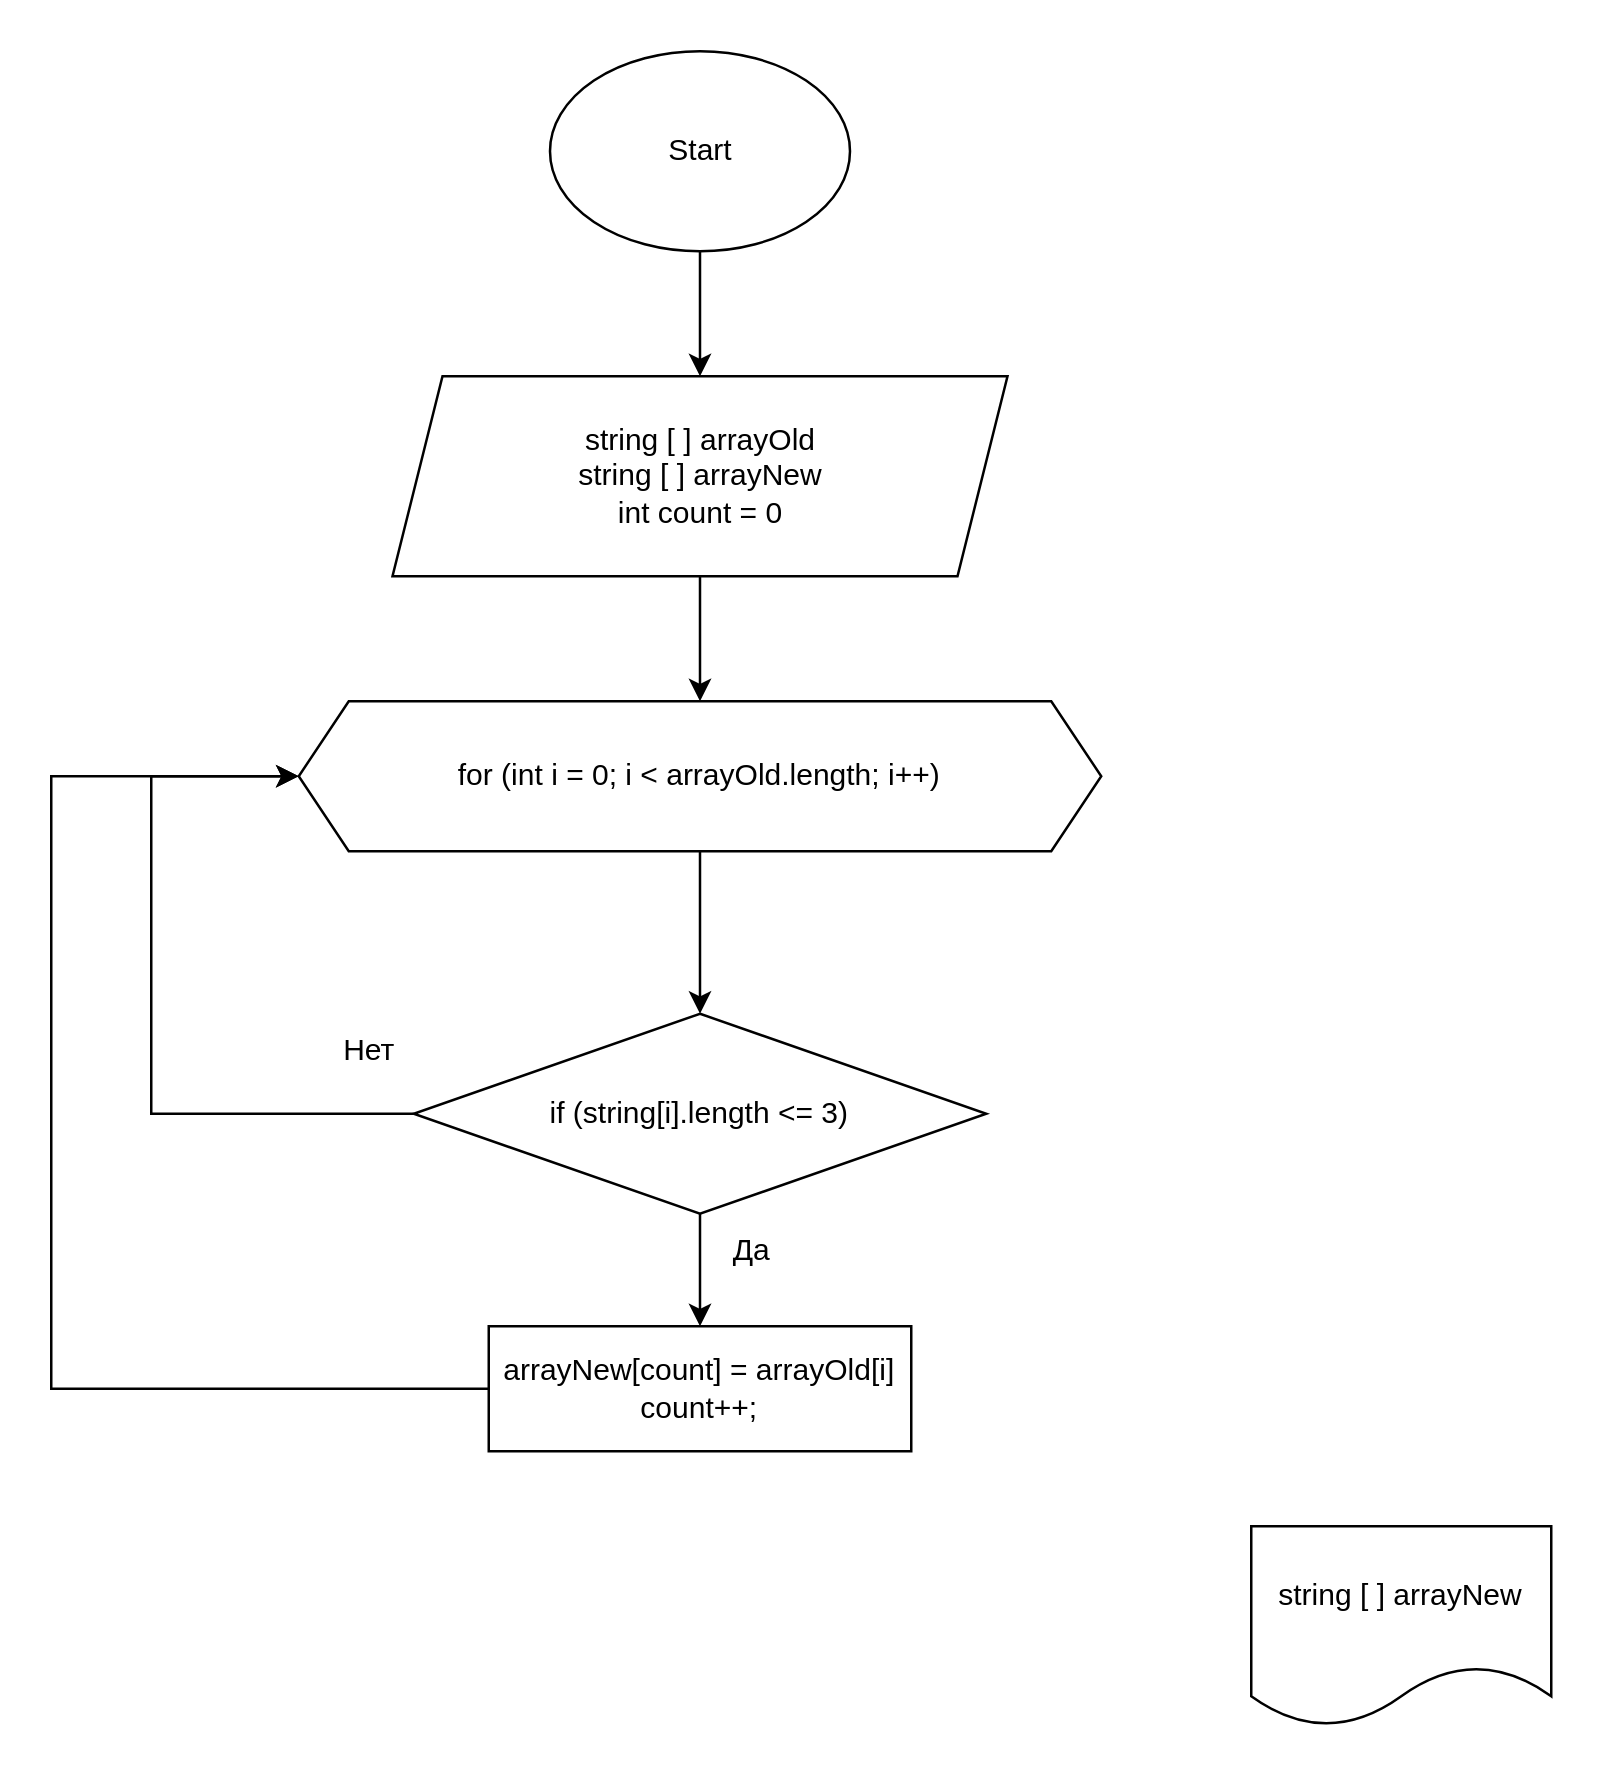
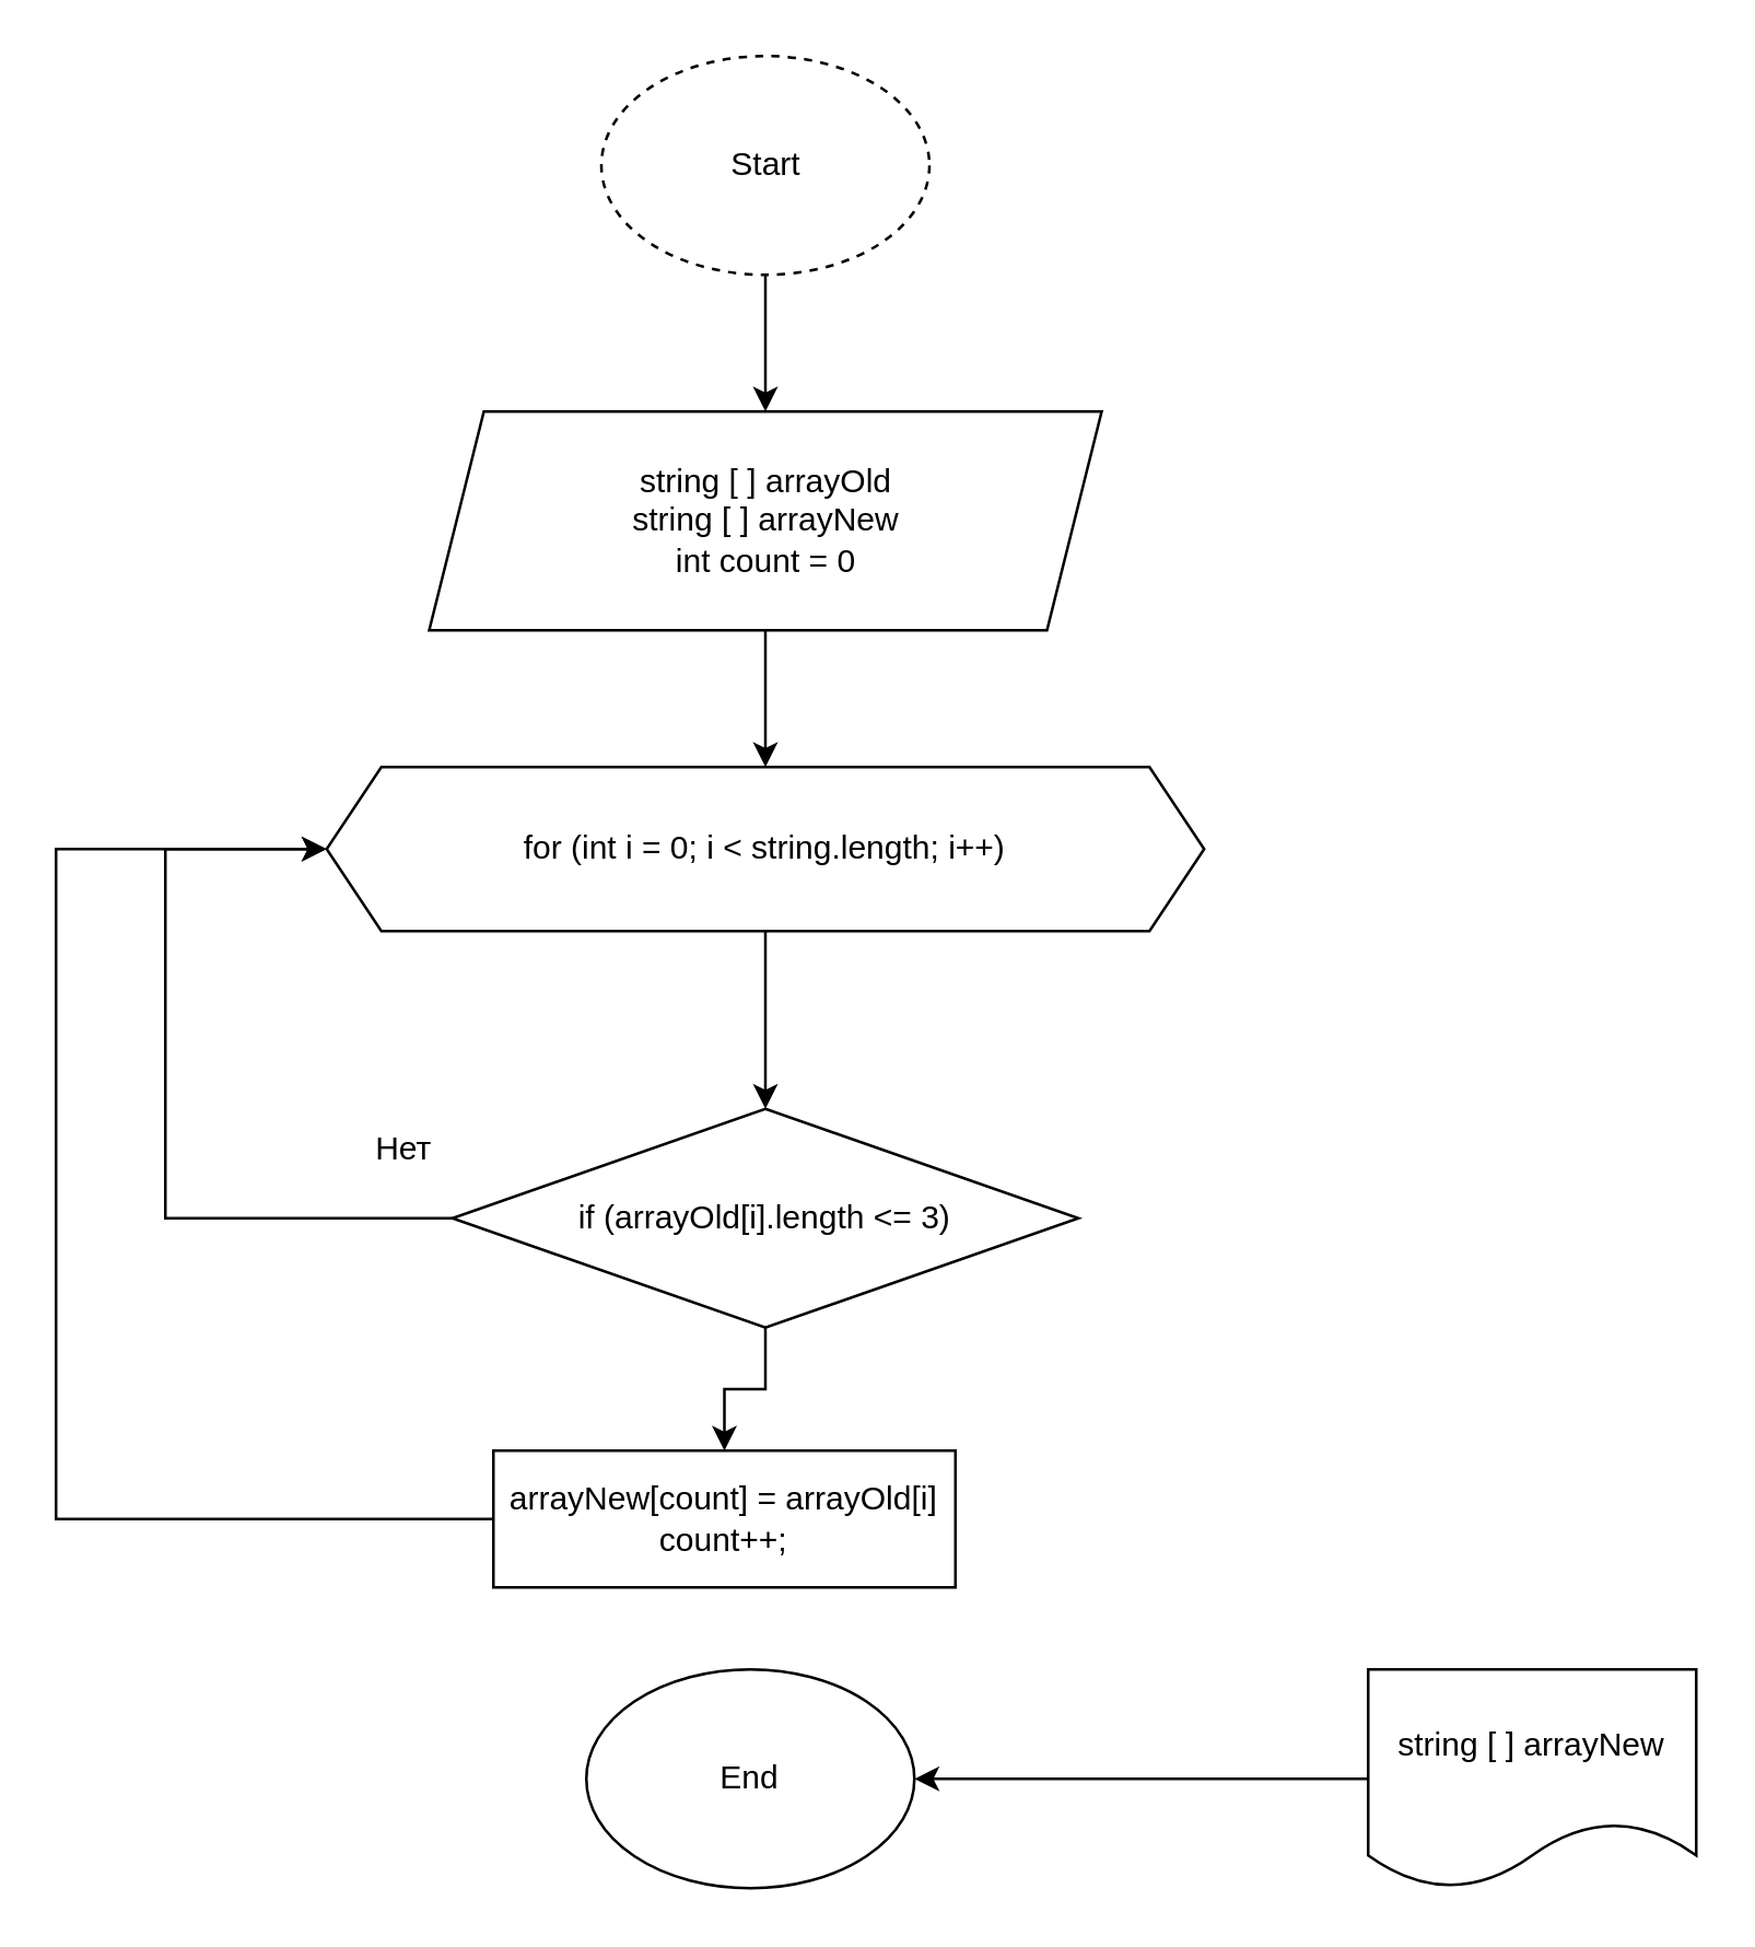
  <mxCell id="0" />
  <mxCell id="1" parent="0" />
  <mxCell id="2" value="" style="edgeStyle=orthogonalEdgeStyle;rounded=0;orthogonalLoop=1;jettySize=auto;html=1;exitX=0.5;exitY=1;exitDx=0;exitDy=0;" edge="1" parent="1" target="4" source="15"><mxGeometry relative="1" as="geometry"><mxPoint x="274" y="120" as="sourcePoint" /></mxGeometry></mxCell>
  <mxCell id="3" value="" style="edgeStyle=orthogonalEdgeStyle;rounded=0;orthogonalLoop=1;jettySize=auto;html=1;" edge="1" parent="1" source="4" target="6"><mxGeometry relative="1" as="geometry" /></mxCell>
  <mxCell id="4" value="string [ ] arrayOld&lt;br&gt;string [ ] arrayNew&lt;br&gt;int count = 0" style="shape=parallelogram;perimeter=parallelogramPerimeter;whiteSpace=wrap;html=1;fixedSize=1;" vertex="1" parent="1"><mxGeometry x="156.5" y="150" width="246" height="80" as="geometry" /></mxCell>
  <mxCell id="5" value="" style="edgeStyle=orthogonalEdgeStyle;rounded=0;orthogonalLoop=1;jettySize=auto;html=1;" edge="1" parent="1" source="6" target="8"><mxGeometry relative="1" as="geometry" /></mxCell>
- <mxCell id="6" value="for (int i = 0; i &amp;lt; arrayOld.length; i++)" style="shape=hexagon;perimeter=hexagonPerimeter2;whiteSpace=wrap;html=1;fixedSize=1;" vertex="1" parent="1"><mxGeometry x="119" y="280" width="321" height="60" as="geometry" /></mxCell>
+ <mxCell id="6" value="for (int i = 0; i &amp;lt; string.length; i++)" style="shape=hexagon;perimeter=hexagonPerimeter2;whiteSpace=wrap;html=1;fixedSize=1;" vertex="1" parent="1"><mxGeometry x="119" y="280" width="321" height="60" as="geometry" /></mxCell>
  <mxCell id="7" value="" style="edgeStyle=orthogonalEdgeStyle;rounded=0;orthogonalLoop=1;jettySize=auto;html=1;" edge="1" parent="1" source="8" target="10"><mxGeometry relative="1" as="geometry" /></mxCell>
- <mxCell id="8" value="if (string[i].length &amp;lt;= 3)" style="rhombus;whiteSpace=wrap;html=1;" vertex="1" parent="1"><mxGeometry x="165" y="405" width="229" height="80" as="geometry" /></mxCell>
+ <mxCell id="8" value="if (arrayOld[i].length &amp;lt;= 3)" style="rhombus;whiteSpace=wrap;html=1;" vertex="1" parent="1"><mxGeometry x="165" y="405" width="229" height="80" as="geometry" /></mxCell>
  <mxCell id="9" value="" style="edgeStyle=orthogonalEdgeStyle;rounded=0;orthogonalLoop=1;jettySize=auto;html=1;exitX=0;exitY=0.5;exitDx=0;exitDy=0;entryX=0;entryY=0.5;entryDx=0;entryDy=0;" edge="1" parent="1" source="10" target="6"><mxGeometry relative="1" as="geometry"><Array as="points"><mxPoint x="20" y="555" /><mxPoint x="20" y="310" /></Array></mxGeometry></mxCell>
- <mxCell id="10" value="arrayNew[count] = arrayOld[i]&lt;br&gt;count++;" style="whiteSpace=wrap;html=1;" vertex="1" parent="1"><mxGeometry x="195" y="530" width="169" height="50" as="geometry" /></mxCell>
+ <mxCell id="10" value="arrayNew[count] = arrayOld[i]&lt;br&gt;count++;" style="whiteSpace=wrap;html=1;" vertex="1" parent="1"><mxGeometry x="180" y="530" width="169" height="50" as="geometry" /></mxCell>
  <mxCell id="11" value="" style="endArrow=classic;html=1;rounded=0;exitX=0;exitY=0.5;exitDx=0;exitDy=0;" edge="1" parent="1" source="8"><mxGeometry width="50" height="50" relative="1" as="geometry"><mxPoint x="360" y="430" as="sourcePoint" /><mxPoint x="119" y="310" as="targetPoint" /><Array as="points"><mxPoint x="60" y="445" /><mxPoint x="60" y="310" /></Array></mxGeometry></mxCell>
- <mxCell id="12" value="Да" style="text;html=1;align=center;verticalAlign=middle;resizable=0;points=[];autosize=1;strokeColor=none;fillColor=none;" vertex="1" parent="1"><mxGeometry x="280" y="485" width="40" height="30" as="geometry" /></mxCell>
  <mxCell id="13" value="Нет" style="text;html=1;align=center;verticalAlign=middle;resizable=0;points=[];autosize=1;strokeColor=none;fillColor=none;" vertex="1" parent="1"><mxGeometry x="126.5" y="405" width="40" height="30" as="geometry" /></mxCell>
  <mxCell id="14" value="string [ ] arrayNew" style="shape=document;whiteSpace=wrap;html=1;boundedLbl=1;" vertex="1" parent="1"><mxGeometry x="500" y="610" width="120" height="80" as="geometry" /></mxCell>
- <mxCell id="15" value="Start" style="ellipse;whiteSpace=wrap;html=1;" vertex="1" parent="1"><mxGeometry x="219.5" y="20" width="120" height="80" as="geometry" /></mxCell>
+ <mxCell id="15" value="Start" style="ellipse;whiteSpace=wrap;html=1;dashed=1;" vertex="1" parent="1"><mxGeometry x="219.5" y="20" width="120" height="80" as="geometry" /></mxCell>
+ <mxCell id="16" value="End" style="ellipse;whiteSpace=wrap;html=1;" vertex="1" parent="1"><mxGeometry x="214" y="610" width="120" height="80" as="geometry" /></mxCell>
+ <mxCell id="17" value="" style="edgeStyle=orthogonalEdgeStyle;rounded=0;orthogonalLoop=1;jettySize=auto;html=1;entryX=1;entryY=0.5;entryDx=0;entryDy=0;exitX=0;exitY=0.5;exitDx=0;exitDy=0;" edge="1" parent="1" source="14" target="16"><mxGeometry relative="1" as="geometry"><mxPoint x="440" y="440" as="sourcePoint" /><mxPoint x="550" y="530" as="targetPoint" /><Array as="points"><mxPoint x="450" y="650" /><mxPoint x="450" y="650" /></Array></mxGeometry></mxCell>
